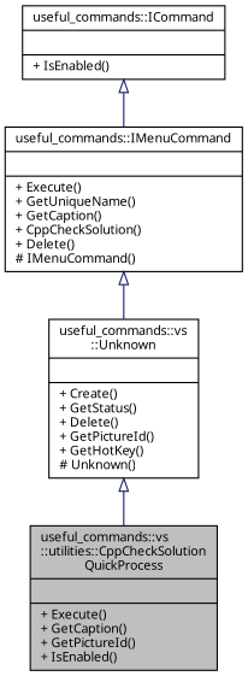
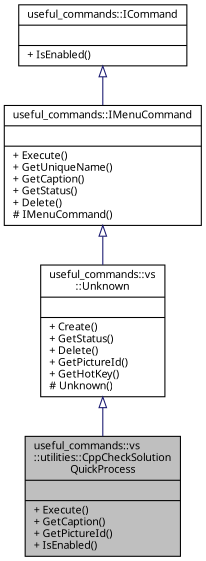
  digraph {
    node [color=black fillcolor=white fontname=Verdana fontsize=10 shape=record style=filled]
    edge [arrowtail=onormal color=midnightblue dir=back fontname=Verdana fontsize=10 labelfontname=Verdana labelfontsize=10 style=solid]
    n1 [fillcolor=grey75 fontcolor=black height=0.2 label="{useful_commands::vs\l::utilities::CppCheckSolution\lQuickProcess\n||+ Execute()\l+ GetCaption()\l+ GetPictureId()\l+ IsEnabled()\l}" width=0.4]
    n2 [height=0.2 label="{useful_commands::vs\l::Unknown\n||+ Create()\l+ GetStatus()\l+ Delete()\l+ GetPictureId()\l+ GetHotKey()\l# Unknown()\l}" width=0.4]
-   n3 [height=0.2 label="{useful_commands::IMenuCommand\n||+ Execute()\l+ GetUniqueName()\l+ GetCaption()\l+ CppCheckSolution()\l+ Delete()\l# IMenuCommand()\l}" width=0.4]
+   n3 [height=0.2 label="{useful_commands::IMenuCommand\n||+ Execute()\l+ GetUniqueName()\l+ GetCaption()\l+ GetStatus()\l+ Delete()\l# IMenuCommand()\l}" width=0.4]
    n4 [height=0.2 label="{useful_commands::ICommand\n||+ IsEnabled()\l}" width=0.4]
    n2 -> n1
    n3 -> n2
    n4 -> n3
  }
